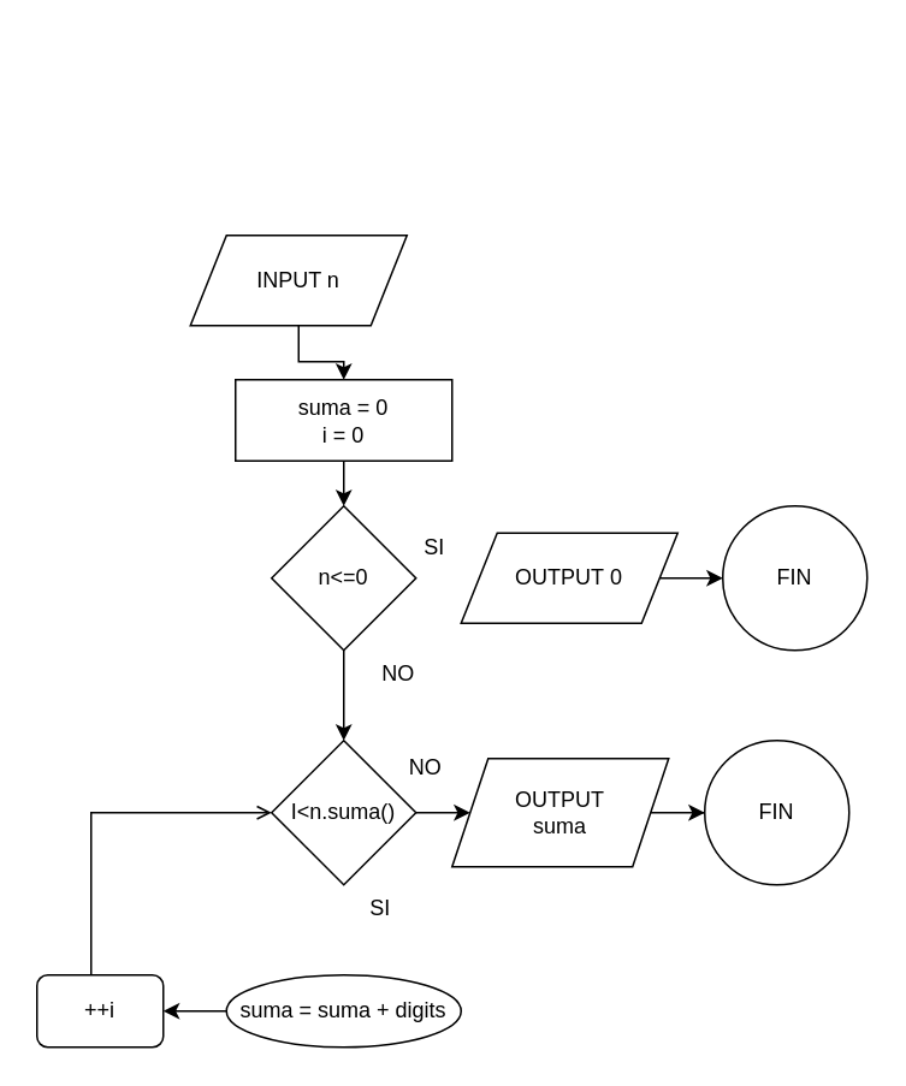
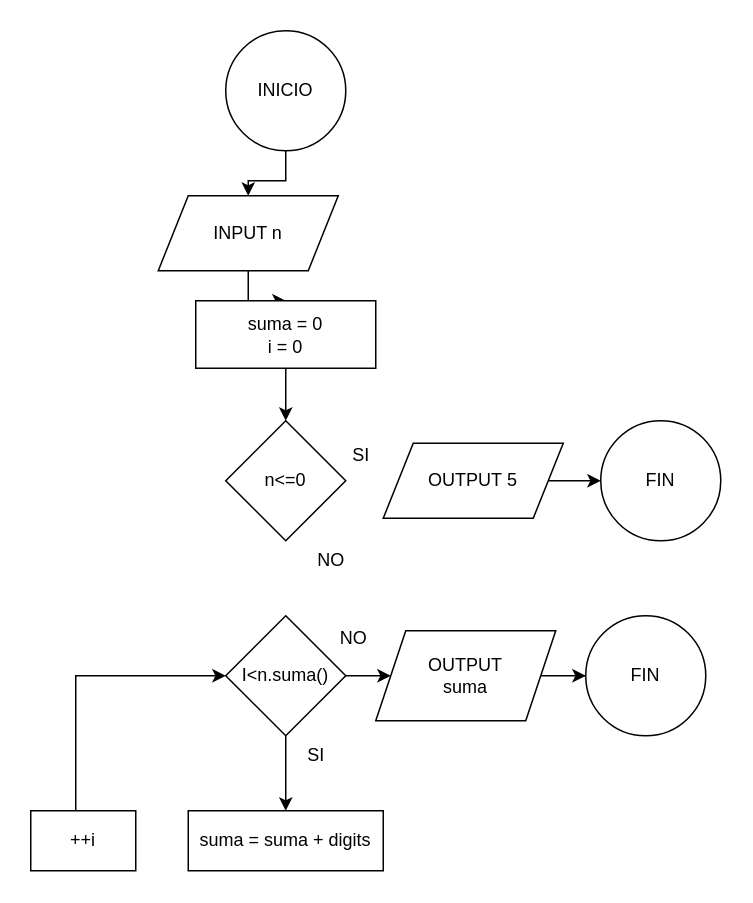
  <mxCell id="0" />
  <mxCell id="1" parent="0" />
+ <mxCell id="2" value="" style="edgeStyle=orthogonalEdgeStyle;rounded=0;orthogonalLoop=1;jettySize=auto;html=1;" edge="1" parent="1" source="3" target="5"><mxGeometry relative="1" as="geometry" /></mxCell>
+ <mxCell id="3" value="INICIO" style="ellipse;whiteSpace=wrap;html=1;" vertex="1" parent="1"><mxGeometry x="150" y="20" width="80" height="80" as="geometry" /></mxCell>
  <mxCell id="4" value="" style="edgeStyle=orthogonalEdgeStyle;rounded=0;orthogonalLoop=1;jettySize=auto;html=1;" edge="1" parent="1" source="5" target="7"><mxGeometry relative="1" as="geometry" /></mxCell>
  <mxCell id="5" value="INPUT n" style="shape=parallelogram;perimeter=parallelogramPerimeter;whiteSpace=wrap;html=1;fixedSize=1;" vertex="1" parent="1"><mxGeometry x="105" y="130" width="120" height="50" as="geometry" /></mxCell>
  <mxCell id="6" value="" style="edgeStyle=orthogonalEdgeStyle;rounded=0;orthogonalLoop=1;jettySize=auto;html=1;" edge="1" parent="1" source="7" target="9"><mxGeometry relative="1" as="geometry" /></mxCell>
- <mxCell id="7" value="suma = 0&lt;div&gt;i = 0&lt;/div&gt;" style="whiteSpace=wrap;html=1;" vertex="1" parent="1"><mxGeometry x="130" y="210" width="120" height="45" as="geometry" /></mxCell>
- <mxCell id="8" value="" style="edgeStyle=orthogonalEdgeStyle;rounded=0;orthogonalLoop=1;jettySize=auto;html=1;" edge="1" parent="1" source="9" target="16"><mxGeometry relative="1" as="geometry" /></mxCell>
+ <mxCell id="7" value="suma = 0&lt;div&gt;i = 0&lt;/div&gt;" style="whiteSpace=wrap;html=1;" vertex="1" parent="1"><mxGeometry x="130" y="200" width="120" height="45" as="geometry" /></mxCell>
  <mxCell id="9" value="n&amp;lt;=0" style="rhombus;whiteSpace=wrap;html=1;" vertex="1" parent="1"><mxGeometry x="150" y="280" width="80" height="80" as="geometry" /></mxCell>
  <mxCell id="10" value="" style="edgeStyle=orthogonalEdgeStyle;rounded=0;orthogonalLoop=1;jettySize=auto;html=1;" edge="1" parent="1" source="11" target="17"><mxGeometry relative="1" as="geometry" /></mxCell>
- <mxCell id="11" value="OUTPUT&amp;nbsp;&lt;span style=&quot;background-color: initial;&quot;&gt;0&lt;/span&gt;" style="shape=parallelogram;perimeter=parallelogramPerimeter;whiteSpace=wrap;html=1;fixedSize=1;" vertex="1" parent="1"><mxGeometry x="255" y="295" width="120" height="50" as="geometry" /></mxCell>
+ <mxCell id="11" value="OUTPUT&amp;nbsp;&lt;span style=&quot;background-color: initial;&quot;&gt;5&lt;/span&gt;" style="shape=parallelogram;perimeter=parallelogramPerimeter;whiteSpace=wrap;html=1;fixedSize=1;" vertex="1" parent="1"><mxGeometry x="255" y="295" width="120" height="50" as="geometry" /></mxCell>
  <mxCell id="12" value="SI" style="text;html=1;align=center;verticalAlign=middle;resizable=0;points=[];autosize=1;strokeColor=none;fillColor=none;" vertex="1" parent="1"><mxGeometry x="225" y="288" width="30" height="30" as="geometry" /></mxCell>
  <mxCell id="13" value="NO" style="text;html=1;align=center;verticalAlign=middle;resizable=0;points=[];autosize=1;strokeColor=none;fillColor=none;" vertex="1" parent="1"><mxGeometry x="200" y="358" width="40" height="30" as="geometry" /></mxCell>
+ <mxCell id="14" value="" style="edgeStyle=orthogonalEdgeStyle;rounded=0;orthogonalLoop=1;jettySize=auto;html=1;" edge="1" parent="1" source="16" target="19"><mxGeometry relative="1" as="geometry" /></mxCell>
  <mxCell id="15" value="" style="edgeStyle=orthogonalEdgeStyle;rounded=0;orthogonalLoop=1;jettySize=auto;html=1;" edge="1" parent="1" source="16" target="24"><mxGeometry relative="1" as="geometry" /></mxCell>
  <mxCell id="16" value="I&amp;lt;n.suma()" style="rhombus;whiteSpace=wrap;html=1;" vertex="1" parent="1"><mxGeometry x="150" y="410" width="80" height="80" as="geometry" /></mxCell>
  <mxCell id="17" value="FIN" style="ellipse;whiteSpace=wrap;html=1;" vertex="1" parent="1"><mxGeometry x="400" y="280" width="80" height="80" as="geometry" /></mxCell>
- <mxCell id="18" value="" style="edgeStyle=orthogonalEdgeStyle;rounded=0;orthogonalLoop=1;jettySize=auto;html=1;" edge="1" parent="1" source="19" target="21"><mxGeometry relative="1" as="geometry" /></mxCell>
- <mxCell id="19" value="suma = suma + digits" style="ellipse;whiteSpace=wrap;html=1;" vertex="1" parent="1"><mxGeometry x="125" y="540" width="130" height="40" as="geometry" /></mxCell>
+ <mxCell id="19" value="suma = suma + digits" style="whiteSpace=wrap;html=1;" vertex="1" parent="1"><mxGeometry x="125" y="540" width="130" height="40" as="geometry" /></mxCell>
  <mxCell id="20" value="SI" style="text;html=1;align=center;verticalAlign=middle;resizable=0;points=[];autosize=1;strokeColor=none;fillColor=none;" vertex="1" parent="1"><mxGeometry x="195" y="488" width="30" height="30" as="geometry" /></mxCell>
- <mxCell id="21" value="++i" style="whiteSpace=wrap;html=1;rounded=1;" vertex="1" parent="1"><mxGeometry x="20" y="540" width="70" height="40" as="geometry" /></mxCell>
- <mxCell id="22" style="edgeStyle=orthogonalEdgeStyle;rounded=0;orthogonalLoop=1;jettySize=auto;html=1;entryX=0;entryY=0.5;entryDx=0;entryDy=0;endArrow=open;" edge="1" parent="1" source="21" target="16"><mxGeometry relative="1" as="geometry"><Array as="points"><mxPoint x="50" y="450" /></Array></mxGeometry></mxCell>
+ <mxCell id="21" value="++i" style="whiteSpace=wrap;html=1;" vertex="1" parent="1"><mxGeometry x="20" y="540" width="70" height="40" as="geometry" /></mxCell>
+ <mxCell id="22" style="edgeStyle=orthogonalEdgeStyle;rounded=0;orthogonalLoop=1;jettySize=auto;html=1;entryX=0;entryY=0.5;entryDx=0;entryDy=0;" edge="1" parent="1" source="21" target="16"><mxGeometry relative="1" as="geometry"><Array as="points"><mxPoint x="50" y="450" /></Array></mxGeometry></mxCell>
  <mxCell id="23" value="" style="edgeStyle=orthogonalEdgeStyle;rounded=0;orthogonalLoop=1;jettySize=auto;html=1;" edge="1" parent="1" source="24" target="26"><mxGeometry relative="1" as="geometry" /></mxCell>
  <mxCell id="24" value="OUTPUT&lt;div&gt;suma&lt;/div&gt;" style="shape=parallelogram;perimeter=parallelogramPerimeter;whiteSpace=wrap;html=1;fixedSize=1;" vertex="1" parent="1"><mxGeometry x="250" y="420" width="120" height="60" as="geometry" /></mxCell>
  <mxCell id="25" value="NO" style="text;html=1;align=center;verticalAlign=middle;resizable=0;points=[];autosize=1;strokeColor=none;fillColor=none;" vertex="1" parent="1"><mxGeometry x="215" y="410" width="40" height="30" as="geometry" /></mxCell>
  <mxCell id="26" value="FIN" style="ellipse;whiteSpace=wrap;html=1;" vertex="1" parent="1"><mxGeometry x="390" y="410" width="80" height="80" as="geometry" /></mxCell>
